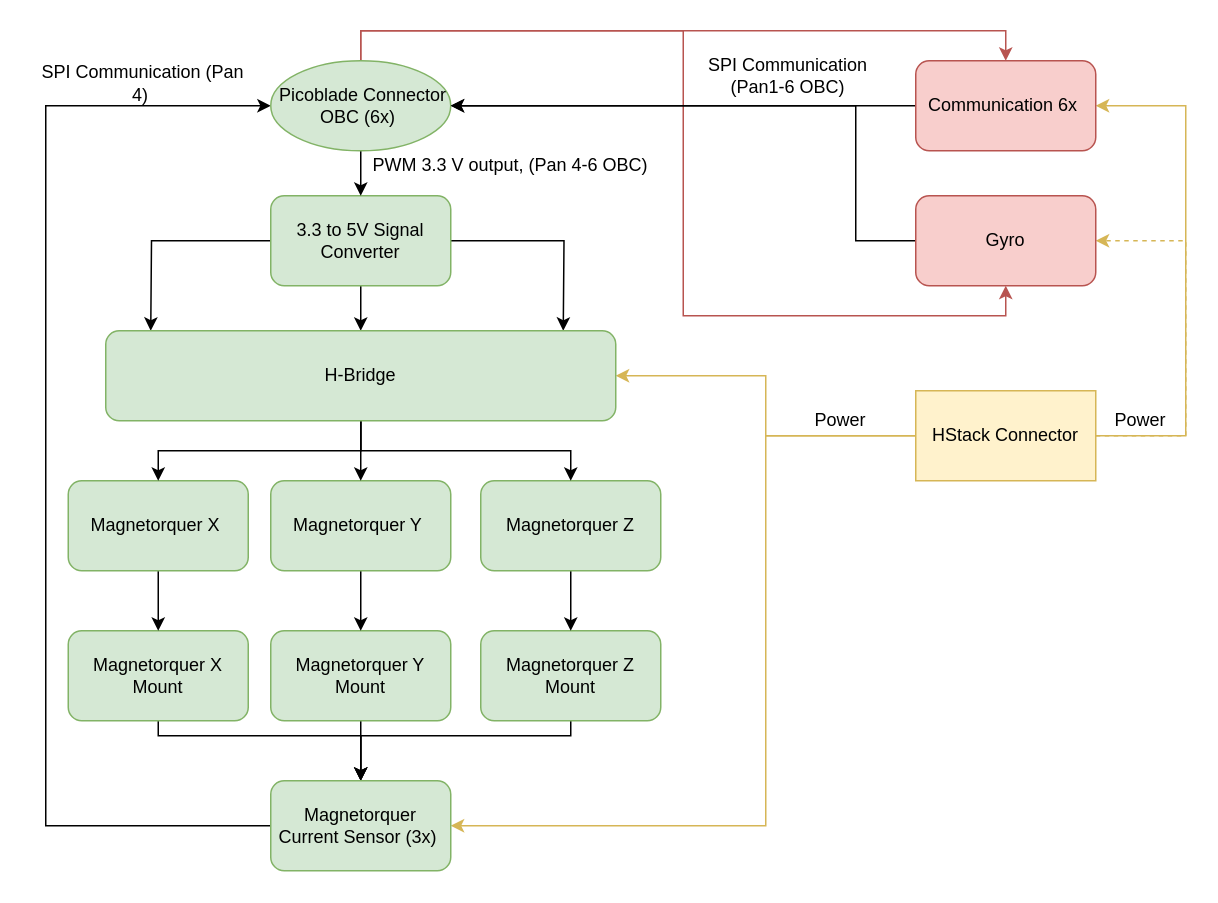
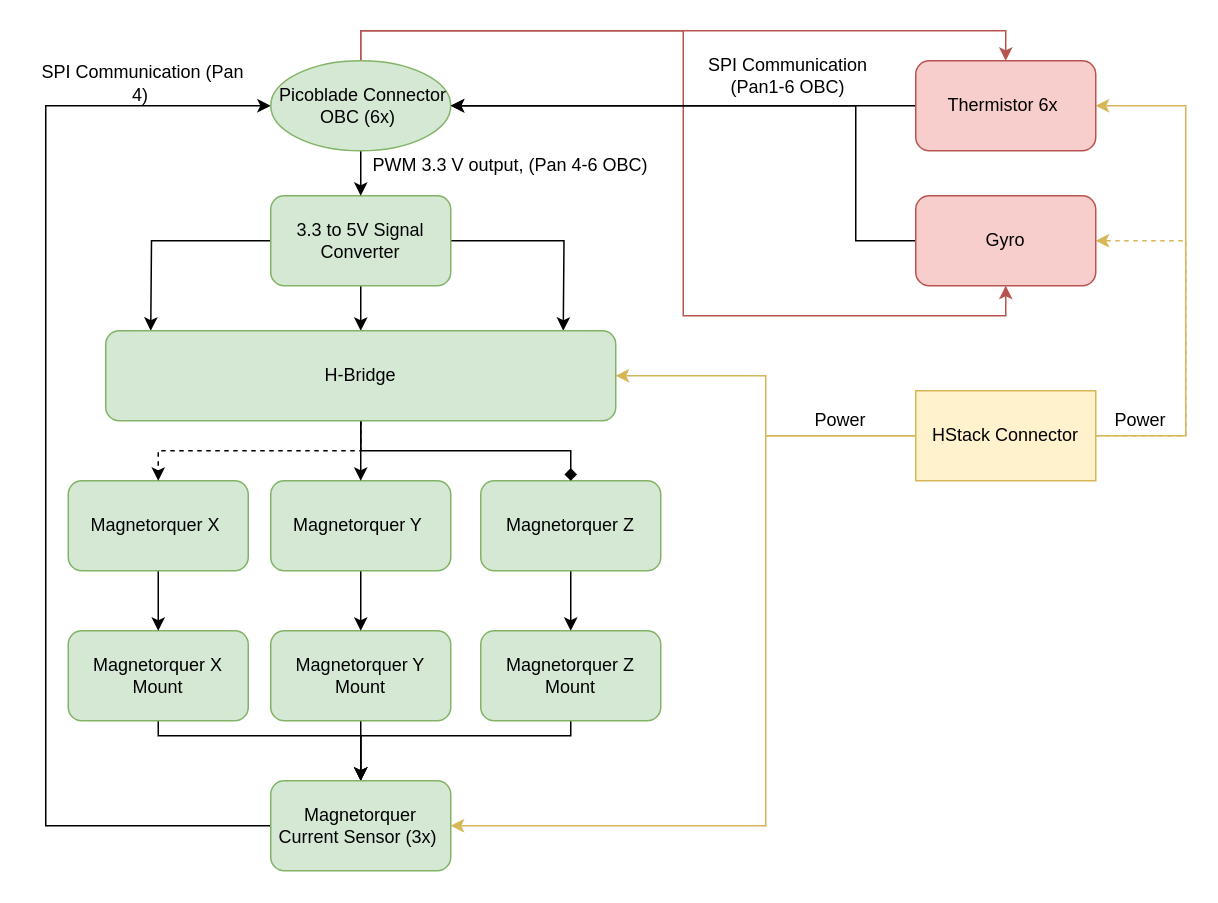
  <mxCell id="0" />
  <mxCell id="1" parent="0" />
  <mxCell id="2" style="edgeStyle=orthogonalEdgeStyle;rounded=0;orthogonalLoop=1;jettySize=auto;html=1;entryX=1;entryY=0.5;entryDx=0;entryDy=0;fillColor=#fff2cc;strokeColor=#d6b656;" parent="1" source="6" target="32" edge="1"><mxGeometry relative="1" as="geometry" /></mxCell>
  <mxCell id="3" style="edgeStyle=orthogonalEdgeStyle;rounded=0;orthogonalLoop=1;jettySize=auto;html=1;exitX=1;exitY=0.5;exitDx=0;exitDy=0;entryX=1;entryY=0.5;entryDx=0;entryDy=0;fillColor=#fff2cc;strokeColor=#d6b656;dashed=1;" edge="1" parent="1" source="6" target="39"><mxGeometry relative="1" as="geometry"><Array as="points"><mxPoint x="790" y="290" /><mxPoint x="790" y="160" /></Array></mxGeometry></mxCell>
  <mxCell id="4" style="edgeStyle=orthogonalEdgeStyle;rounded=0;orthogonalLoop=1;jettySize=auto;html=1;exitX=1;exitY=0.5;exitDx=0;exitDy=0;entryX=1;entryY=0.5;entryDx=0;entryDy=0;fillColor=#fff2cc;strokeColor=#d6b656;" edge="1" parent="1" source="6" target="36"><mxGeometry relative="1" as="geometry"><Array as="points"><mxPoint x="790" y="290" /><mxPoint x="790" y="70" /></Array></mxGeometry></mxCell>
  <mxCell id="5" style="edgeStyle=orthogonalEdgeStyle;rounded=0;orthogonalLoop=1;jettySize=auto;html=1;entryX=1;entryY=0.5;entryDx=0;entryDy=0;fillColor=#fff2cc;strokeColor=#d6b656;" edge="1" parent="1" source="6" target="14"><mxGeometry relative="1" as="geometry"><Array as="points"><mxPoint x="510" y="290" /><mxPoint x="510" y="550" /></Array></mxGeometry></mxCell>
  <mxCell id="6" value="HStack Connector" style="rounded=0;whiteSpace=wrap;html=1;fillColor=#fff2cc;strokeColor=#d6b656;" parent="1" vertex="1"><mxGeometry x="610" y="260" width="120" height="60" as="geometry" /></mxCell>
  <mxCell id="7" style="edgeStyle=orthogonalEdgeStyle;rounded=0;orthogonalLoop=1;jettySize=auto;html=1;entryX=0.5;entryY=0;entryDx=0;entryDy=0;" parent="1" source="8" target="14" edge="1"><mxGeometry relative="1" as="geometry"><Array as="points"><mxPoint x="105" y="490" /><mxPoint x="240" y="490" /></Array></mxGeometry></mxCell>
  <mxCell id="8" value="Magnetorquer X Mount" style="rounded=1;whiteSpace=wrap;html=1;fillColor=#d5e8d4;strokeColor=#82b366;" parent="1" vertex="1"><mxGeometry x="45" y="420" width="120" height="60" as="geometry" /></mxCell>
  <mxCell id="9" style="edgeStyle=orthogonalEdgeStyle;rounded=0;orthogonalLoop=1;jettySize=auto;html=1;exitX=0.5;exitY=1;exitDx=0;exitDy=0;entryX=0.5;entryY=0;entryDx=0;entryDy=0;" parent="1" source="10" target="14" edge="1"><mxGeometry relative="1" as="geometry" /></mxCell>
  <mxCell id="10" value="Magnetorquer Y Mount" style="rounded=1;whiteSpace=wrap;html=1;fillColor=#d5e8d4;strokeColor=#82b366;" parent="1" vertex="1"><mxGeometry x="180" y="420" width="120" height="60" as="geometry" /></mxCell>
  <mxCell id="11" style="edgeStyle=orthogonalEdgeStyle;rounded=0;orthogonalLoop=1;jettySize=auto;html=1;" parent="1" source="12" target="14" edge="1"><mxGeometry relative="1" as="geometry"><Array as="points"><mxPoint x="380" y="490" /><mxPoint x="240" y="490" /></Array></mxGeometry></mxCell>
  <mxCell id="12" value="Magnetorquer Z Mount" style="rounded=1;whiteSpace=wrap;html=1;fillColor=#d5e8d4;strokeColor=#82b366;" parent="1" vertex="1"><mxGeometry x="320" y="420" width="120" height="60" as="geometry" /></mxCell>
  <mxCell id="13" style="edgeStyle=orthogonalEdgeStyle;rounded=0;orthogonalLoop=1;jettySize=auto;html=1;entryX=0;entryY=0.5;entryDx=0;entryDy=0;" edge="1" parent="1" source="14" target="22"><mxGeometry relative="1" as="geometry"><Array as="points"><mxPoint x="30" y="550" /><mxPoint x="30" y="70" /></Array></mxGeometry></mxCell>
  <mxCell id="14" value="Magnetorquer Current Sensor (3x)&amp;nbsp;" style="rounded=1;whiteSpace=wrap;html=1;fillColor=#d5e8d4;strokeColor=#82b366;" parent="1" vertex="1"><mxGeometry x="180" y="520" width="120" height="60" as="geometry" /></mxCell>
  <mxCell id="15" style="edgeStyle=orthogonalEdgeStyle;rounded=0;orthogonalLoop=1;jettySize=auto;html=1;entryX=0.5;entryY=0;entryDx=0;entryDy=0;" parent="1" source="18" edge="1"><mxGeometry relative="1" as="geometry"><mxPoint x="240" y="220" as="targetPoint" /></mxGeometry></mxCell>
  <mxCell id="16" style="edgeStyle=orthogonalEdgeStyle;rounded=0;orthogonalLoop=1;jettySize=auto;html=1;entryX=0.5;entryY=0;entryDx=0;entryDy=0;" parent="1" source="18" edge="1"><mxGeometry relative="1" as="geometry"><mxPoint x="100" y="220" as="targetPoint" /></mxGeometry></mxCell>
  <mxCell id="17" style="edgeStyle=orthogonalEdgeStyle;rounded=0;orthogonalLoop=1;jettySize=auto;html=1;entryX=0.5;entryY=0;entryDx=0;entryDy=0;" parent="1" source="18" edge="1"><mxGeometry relative="1" as="geometry"><mxPoint x="375" y="220" as="targetPoint" /></mxGeometry></mxCell>
  <mxCell id="18" value="3.3 to 5V Signal Converter" style="rounded=1;whiteSpace=wrap;html=1;fillColor=#d5e8d4;strokeColor=#82b366;" parent="1" vertex="1"><mxGeometry x="180" y="130" width="120" height="60" as="geometry" /></mxCell>
  <mxCell id="19" value="" style="edgeStyle=orthogonalEdgeStyle;rounded=0;orthogonalLoop=1;jettySize=auto;html=1;" parent="1" source="22" target="18" edge="1"><mxGeometry relative="1" as="geometry" /></mxCell>
  <mxCell id="20" style="edgeStyle=orthogonalEdgeStyle;rounded=0;orthogonalLoop=1;jettySize=auto;html=1;entryX=0.5;entryY=0;entryDx=0;entryDy=0;fillColor=#f8cecc;strokeColor=#b85450;" edge="1" parent="1" source="22" target="36"><mxGeometry relative="1" as="geometry"><Array as="points"><mxPoint x="240" y="20" /><mxPoint x="670" y="20" /></Array></mxGeometry></mxCell>
  <mxCell id="21" style="edgeStyle=orthogonalEdgeStyle;rounded=0;orthogonalLoop=1;jettySize=auto;html=1;exitX=0.5;exitY=0;exitDx=0;exitDy=0;entryX=0.5;entryY=1;entryDx=0;entryDy=0;fillColor=#f8cecc;strokeColor=#b85450;" edge="1" parent="1" source="22" target="39"><mxGeometry relative="1" as="geometry" /></mxCell>
  <mxCell id="22" value="&amp;nbsp;Picoblade Connector OBC (6x)&amp;nbsp;" style="ellipse;whiteSpace=wrap;html=1;fillColor=#d5e8d4;strokeColor=#82b366;" parent="1" vertex="1"><mxGeometry x="180" y="40" width="120" height="60" as="geometry" /></mxCell>
  <mxCell id="23" value="" style="edgeStyle=orthogonalEdgeStyle;rounded=0;orthogonalLoop=1;jettySize=auto;html=1;" parent="1" source="24" target="8" edge="1"><mxGeometry relative="1" as="geometry" /></mxCell>
  <mxCell id="24" value="Magnetorquer X&amp;nbsp;" style="rounded=1;whiteSpace=wrap;html=1;fillColor=#d5e8d4;strokeColor=#82b366;" parent="1" vertex="1"><mxGeometry x="45" y="320" width="120" height="60" as="geometry" /></mxCell>
  <mxCell id="25" style="edgeStyle=orthogonalEdgeStyle;rounded=0;orthogonalLoop=1;jettySize=auto;html=1;" parent="1" source="26" target="10" edge="1"><mxGeometry relative="1" as="geometry" /></mxCell>
  <mxCell id="26" value="Magnetorquer Y&amp;nbsp;" style="rounded=1;whiteSpace=wrap;html=1;fillColor=#d5e8d4;strokeColor=#82b366;" parent="1" vertex="1"><mxGeometry x="180" y="320" width="120" height="60" as="geometry" /></mxCell>
  <mxCell id="27" style="edgeStyle=orthogonalEdgeStyle;rounded=0;orthogonalLoop=1;jettySize=auto;html=1;entryX=0.5;entryY=0;entryDx=0;entryDy=0;" parent="1" source="28" target="12" edge="1"><mxGeometry relative="1" as="geometry" /></mxCell>
  <mxCell id="28" value="Magnetorquer Z" style="rounded=1;whiteSpace=wrap;html=1;fillColor=#d5e8d4;strokeColor=#82b366;" parent="1" vertex="1"><mxGeometry x="320" y="320" width="120" height="60" as="geometry" /></mxCell>
  <mxCell id="29" value="" style="edgeStyle=orthogonalEdgeStyle;rounded=0;orthogonalLoop=1;jettySize=auto;html=1;" parent="1" source="32" target="26" edge="1"><mxGeometry relative="1" as="geometry" /></mxCell>
- <mxCell id="30" style="edgeStyle=orthogonalEdgeStyle;rounded=0;orthogonalLoop=1;jettySize=auto;html=1;exitX=0.5;exitY=1;exitDx=0;exitDy=0;" parent="1" source="32" target="24" edge="1"><mxGeometry relative="1" as="geometry" /></mxCell>
- <mxCell id="31" style="edgeStyle=orthogonalEdgeStyle;rounded=0;orthogonalLoop=1;jettySize=auto;html=1;exitX=0.5;exitY=1;exitDx=0;exitDy=0;entryX=0.5;entryY=0;entryDx=0;entryDy=0;" parent="1" source="32" target="28" edge="1"><mxGeometry relative="1" as="geometry" /></mxCell>
+ <mxCell id="30" style="edgeStyle=orthogonalEdgeStyle;rounded=0;orthogonalLoop=1;jettySize=auto;html=1;exitX=0.5;exitY=1;exitDx=0;exitDy=0;dashed=1;" parent="1" source="32" target="24" edge="1"><mxGeometry relative="1" as="geometry" /></mxCell>
+ <mxCell id="31" style="edgeStyle=orthogonalEdgeStyle;rounded=0;orthogonalLoop=1;jettySize=auto;html=1;exitX=0.5;exitY=1;exitDx=0;exitDy=0;entryX=0.5;entryY=0;entryDx=0;entryDy=0;endArrow=diamond;" parent="1" source="32" target="28" edge="1"><mxGeometry relative="1" as="geometry" /></mxCell>
  <mxCell id="32" value="H-Bridge" style="rounded=1;whiteSpace=wrap;html=1;fillColor=#d5e8d4;strokeColor=#82b366;" parent="1" vertex="1"><mxGeometry x="70" y="220" width="340" height="60" as="geometry" /></mxCell>
  <mxCell id="33" value="Power" style="text;html=1;strokeColor=none;fillColor=none;align=center;verticalAlign=middle;whiteSpace=wrap;rounded=0;" parent="1" vertex="1"><mxGeometry x="540" y="270" width="40" height="20" as="geometry" /></mxCell>
  <mxCell id="34" value="Power" style="text;html=1;strokeColor=none;fillColor=none;align=center;verticalAlign=middle;whiteSpace=wrap;rounded=0;" parent="1" vertex="1"><mxGeometry x="740" y="270" width="40" height="20" as="geometry" /></mxCell>
  <mxCell id="35" style="edgeStyle=orthogonalEdgeStyle;rounded=0;orthogonalLoop=1;jettySize=auto;html=1;exitX=0;exitY=0.5;exitDx=0;exitDy=0;entryX=1;entryY=0.5;entryDx=0;entryDy=0;" edge="1" parent="1" source="36" target="22"><mxGeometry relative="1" as="geometry" /></mxCell>
- <mxCell id="36" value="Communication 6x&amp;nbsp;" style="rounded=1;whiteSpace=wrap;html=1;fillColor=#f8cecc;strokeColor=#b85450;" parent="1" vertex="1"><mxGeometry x="610" y="40" width="120" height="60" as="geometry" /></mxCell>
+ <mxCell id="36" value="Thermistor 6x&amp;nbsp;" style="rounded=1;whiteSpace=wrap;html=1;fillColor=#f8cecc;strokeColor=#b85450;" parent="1" vertex="1"><mxGeometry x="610" y="40" width="120" height="60" as="geometry" /></mxCell>
  <mxCell id="37" value="SPI Communication (Pan1-6 OBC)" style="text;html=1;strokeColor=none;fillColor=none;align=center;verticalAlign=middle;whiteSpace=wrap;rounded=0;" parent="1" vertex="1"><mxGeometry x="460" y="40" width="130" height="20" as="geometry" /></mxCell>
  <mxCell id="38" style="edgeStyle=orthogonalEdgeStyle;rounded=0;orthogonalLoop=1;jettySize=auto;html=1;entryX=1;entryY=0.5;entryDx=0;entryDy=0;" edge="1" parent="1" source="39" target="22"><mxGeometry relative="1" as="geometry"><Array as="points"><mxPoint x="570" y="160" /><mxPoint x="570" y="70" /></Array></mxGeometry></mxCell>
  <mxCell id="39" value="Gyro" style="rounded=1;whiteSpace=wrap;html=1;fillColor=#f8cecc;strokeColor=#b85450;" vertex="1" parent="1"><mxGeometry x="610" y="130" width="120" height="60" as="geometry" /></mxCell>
  <mxCell id="40" value="PWM 3.3 V output, (Pan 4-6 OBC)" style="text;html=1;strokeColor=none;fillColor=none;align=center;verticalAlign=middle;whiteSpace=wrap;rounded=0;" vertex="1" parent="1"><mxGeometry x="240" y="100" width="200" height="20" as="geometry" /></mxCell>
  <mxCell id="41" value="SPI Communication (Pan 4)&amp;nbsp;" style="text;html=1;strokeColor=none;fillColor=none;align=center;verticalAlign=middle;whiteSpace=wrap;rounded=0;" vertex="1" parent="1"><mxGeometry x="20" y="40" width="150" height="30" as="geometry" /></mxCell>
